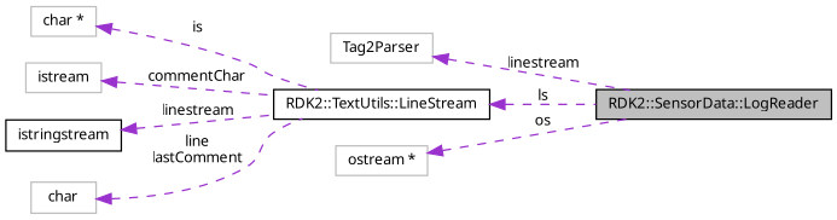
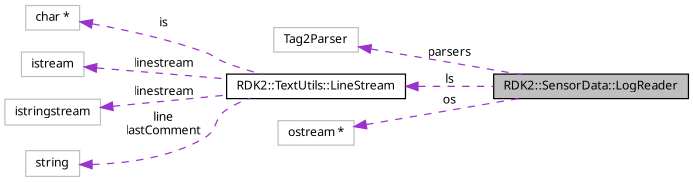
  digraph {
    rankdir=LR
    node [color=grey75 fillcolor=white fontname="FreeSans.ttf" fontsize=10 shape=record style=filled]
    edge [color=darkorchid3 dir=back fontname="FreeSans.ttf" fontsize=10 labelfontname="FreeSans.ttf" labelfontsize=10 style=dashed]
    n1 [color=black fillcolor=grey75 fontcolor=black height=0.2 label="RDK2::SensorData::LogReader" width=0.4]
    n2 [height=0.2 label=Tag2Parser width=0.4]
    n3 [color=black height=0.2 label="RDK2::TextUtils::LineStream" width=0.4]
    n4 [height=0.2 label="char *" width=0.4]
    n5 [height=0.2 label=istream width=0.4]
-   n6 [color=black height=0.2 label=istringstream width=0.4]
-   n7 [height=0.2 label=char width=0.4]
+   n6 [height=0.2 label=istringstream width=0.4]
+   n7 [height=0.2 label=string width=0.4]
    n8 [height=0.2 label="ostream *" width=0.4]
-   n2 -> n1 [label=linestream]
+   n2 -> n1 [label=parsers]
    n3 -> n1 [label=ls]
    n4 -> n3 [label=is]
-   n5 -> n3 [label=commentChar]
+   n5 -> n3 [label=linestream]
    n6 -> n3 [label=linestream]
    n7 -> n3 [label="line\nlastComment"]
    n8 -> n1 [label=os]
  }
